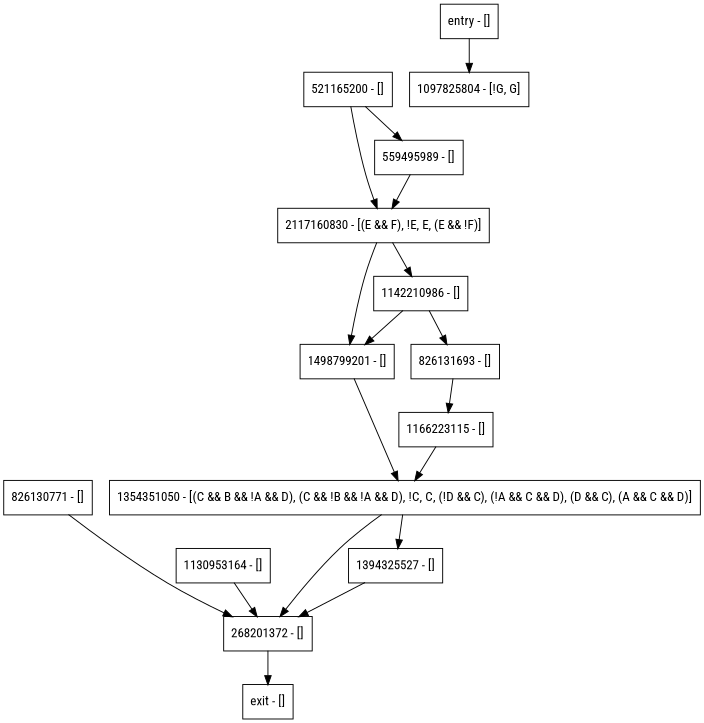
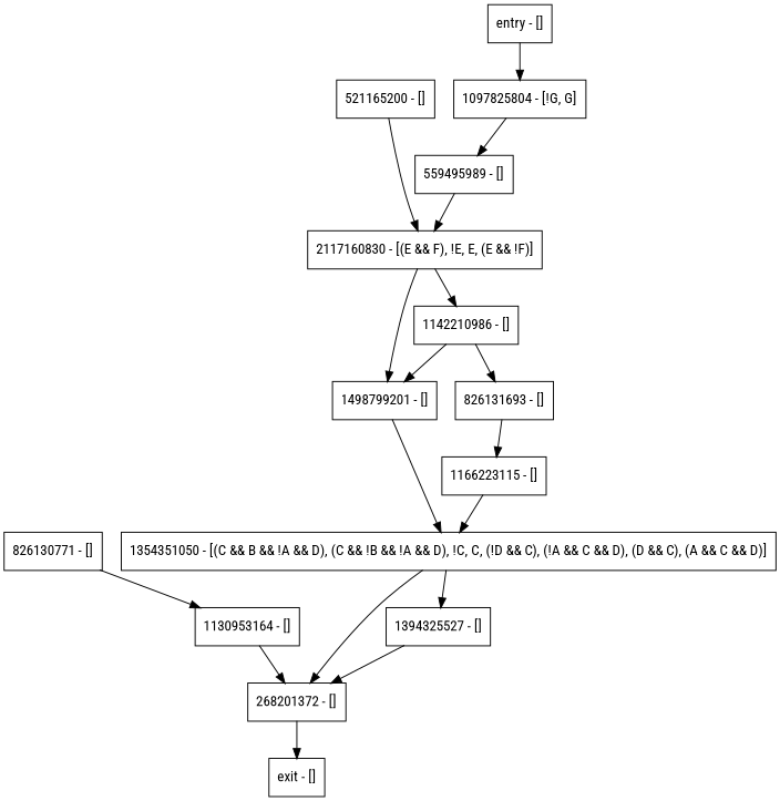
  digraph {
    fontname="Roboto Condensed"
    node [fontname="Roboto Condensed" shape=record]
    edge [fontname="Roboto Condensed"]
    n1 [label="1166223115 - []"]
    n2 [label="1354351050 - [(C && B && !A && D), (C && !B && !A && D), !C, C, (!D && C), (!A && C && D), (D && C), (A && C && D)]"]
    n3 [label="268201372 - []"]
    n4 [label="1394325527 - []"]
    n5 [label="1130953164 - []"]
    n6 [label="exit - []"]
    n7 [label="2117160830 - [(E && F), !E, E, (E && !F)]"]
    n8 [label="1498799201 - []"]
    n9 [label="1142210986 - []"]
    n10 [label="826131693 - []"]
    n11 [label="559495989 - []"]
    n12 [label="521165200 - []"]
    n13 [label="entry - []"]
    n14 [label="1097825804 - [!G, G]"]
    n15 [label="826130771 - []"]
    n1 -> n2
    n2 -> n3
    n2 -> n4
    n3 -> n6
    n4 -> n3
    n5 -> n3
    n7 -> n8
    n7 -> n9
    n8 -> n2
    n9 -> n8
    n9 -> n10
    n10 -> n1
    n11 -> n7
    n12 -> n7
    n13 -> n14
-   n12 -> n11
-   n15 -> n3
+   n14 -> n11
+   n15 -> n5
  }
